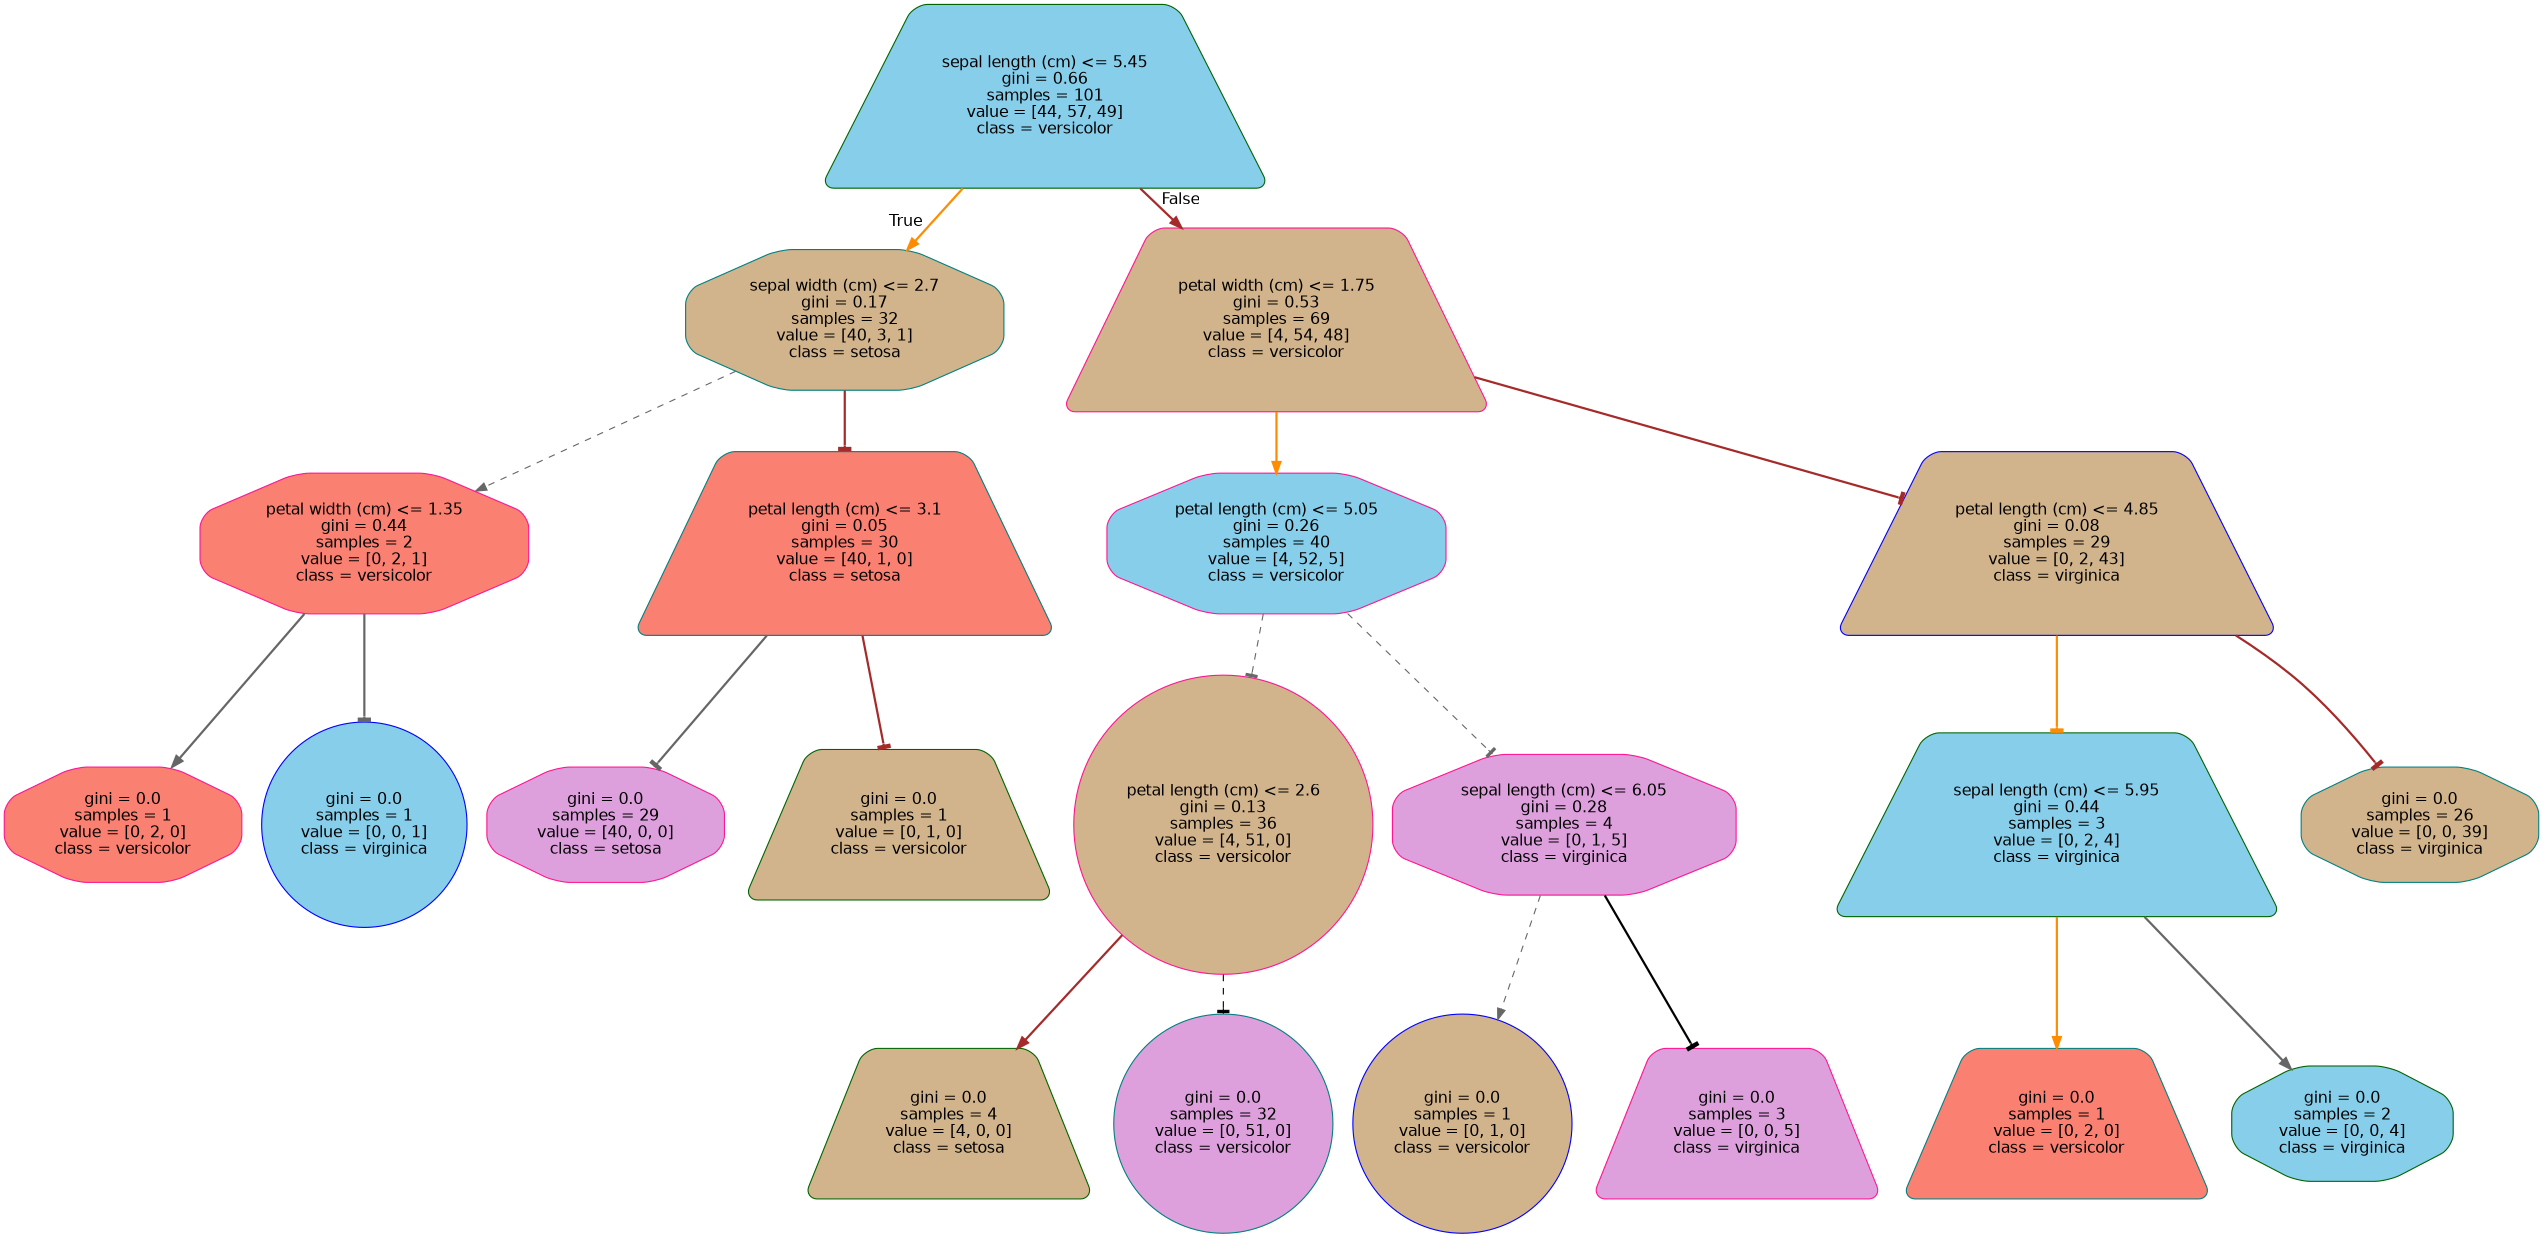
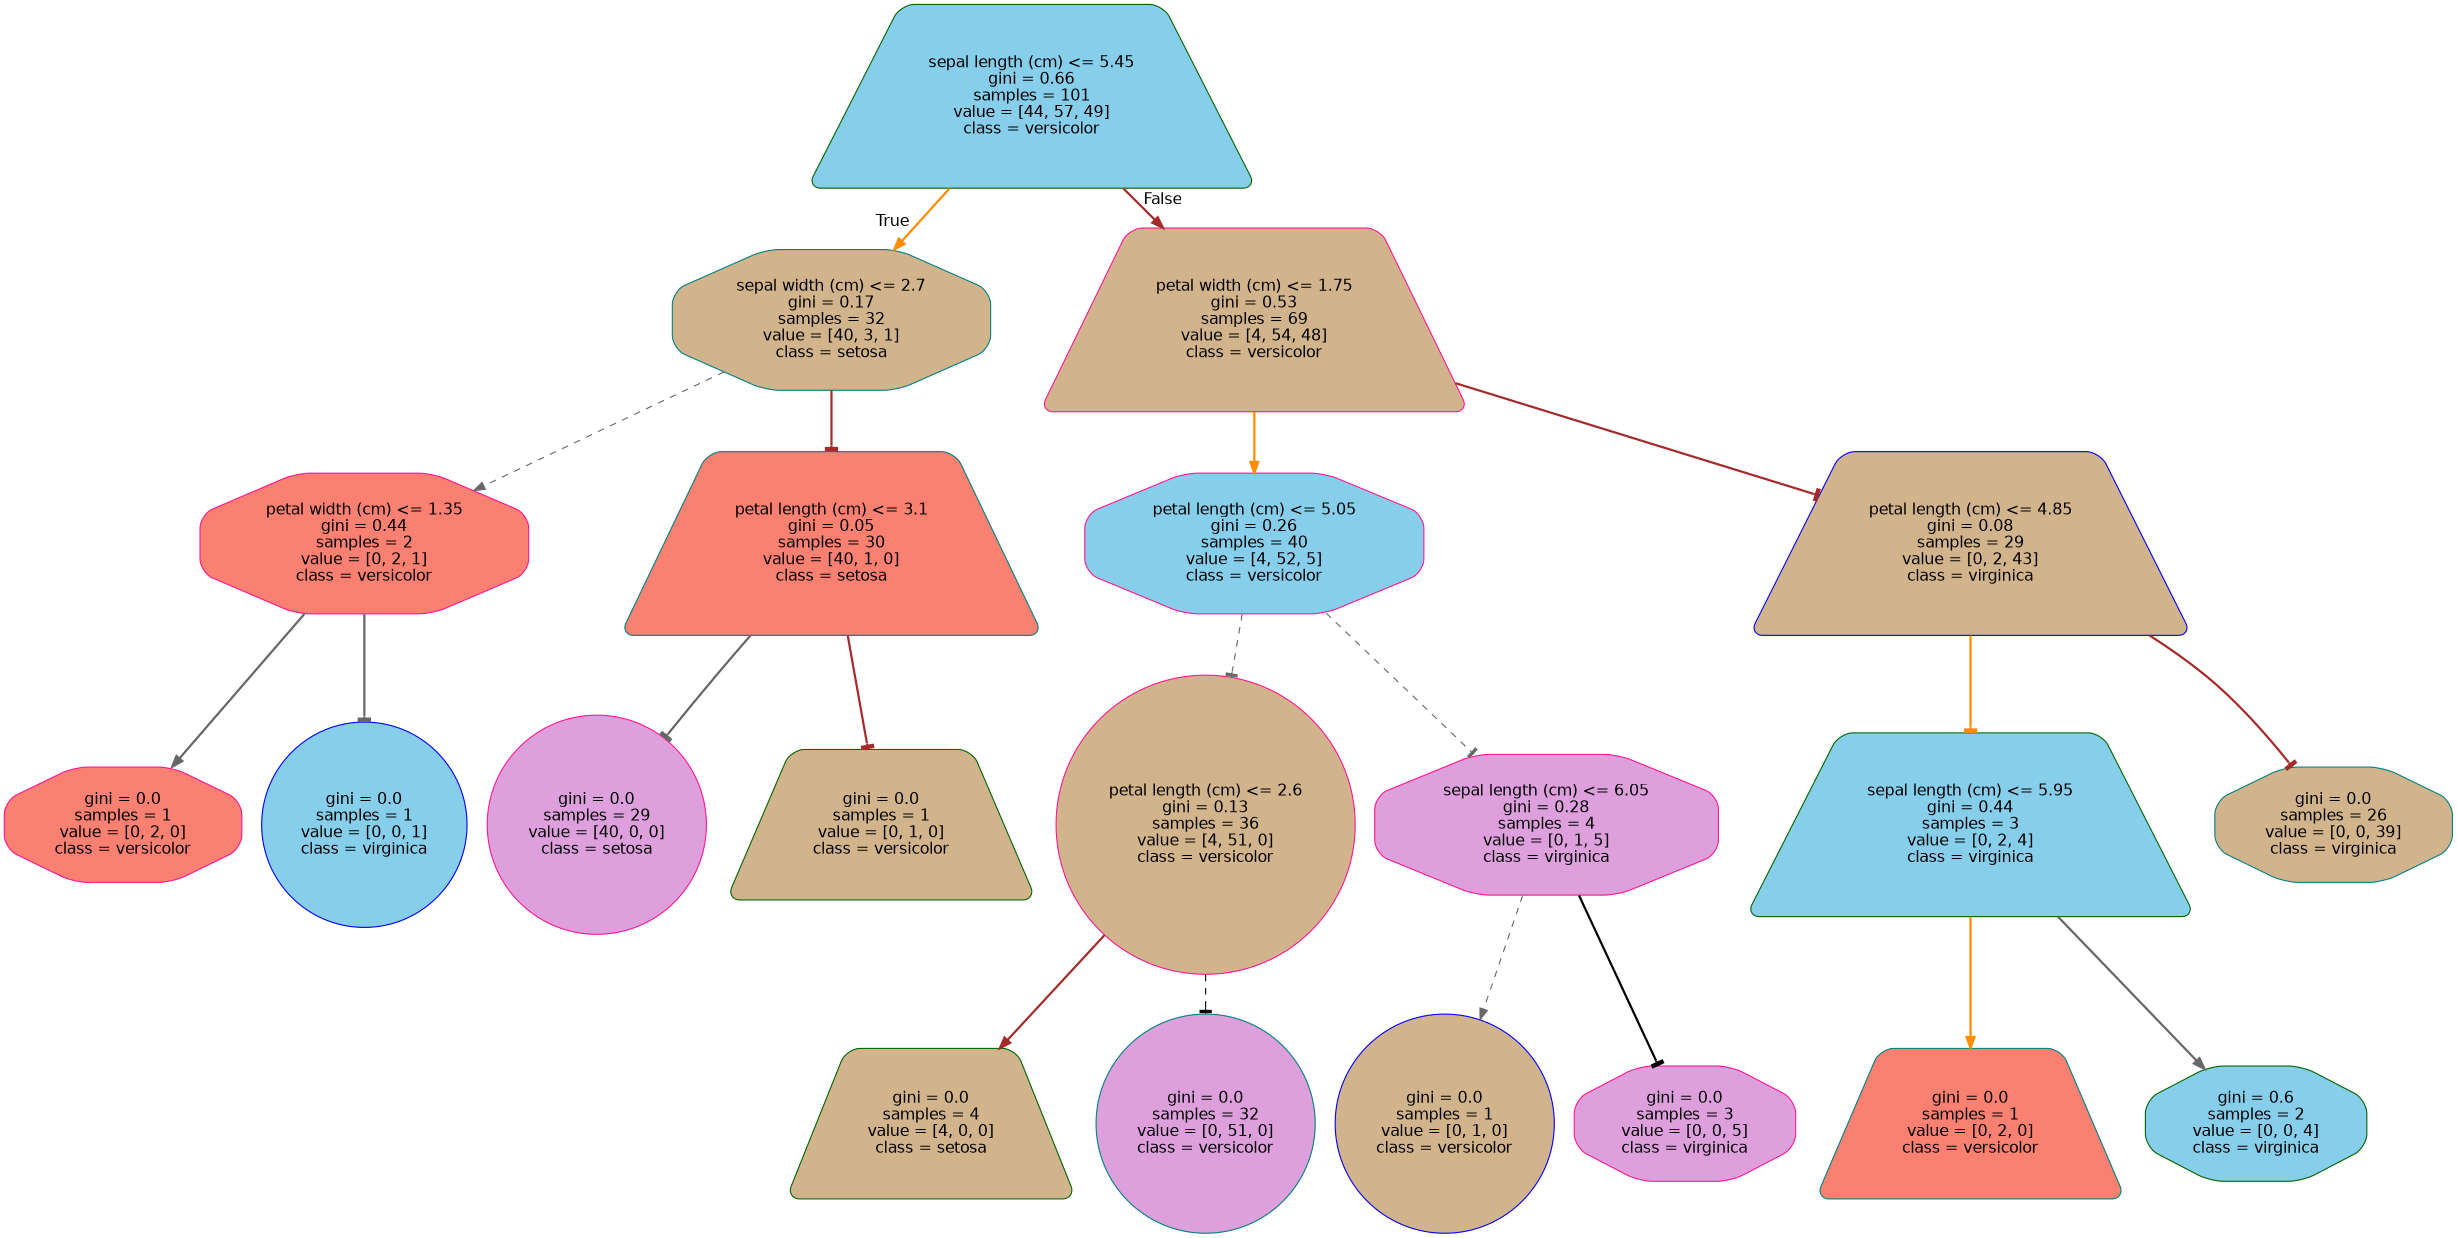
  digraph {
    node [color=deeppink fillcolor=tan fontname=helvetica shape=trapezium style="filled, rounded"]
    edge [arrowhead=tee color=gray40 fontname=helvetica style=bold]
    n1 [color=darkgreen fillcolor=skyblue label="sepal length (cm) <= 5.45\ngini = 0.66\nsamples = 101\nvalue = [44, 57, 49]\nclass = versicolor"]
    n2 [color=teal label="sepal width (cm) <= 2.7\ngini = 0.17\nsamples = 32\nvalue = [40, 3, 1]\nclass = setosa" shape=octagon]
    n3 [label="petal width (cm) <= 1.75\ngini = 0.53\nsamples = 69\nvalue = [4, 54, 48]\nclass = versicolor"]
    n4 [fillcolor=salmon label="petal width (cm) <= 1.35\ngini = 0.44\nsamples = 2\nvalue = [0, 2, 1]\nclass = versicolor" shape=octagon]
    n5 [color=teal fillcolor=salmon label="petal length (cm) <= 3.1\ngini = 0.05\nsamples = 30\nvalue = [40, 1, 0]\nclass = setosa"]
    n6 [fillcolor=skyblue label="petal length (cm) <= 5.05\ngini = 0.26\nsamples = 40\nvalue = [4, 52, 5]\nclass = versicolor" shape=octagon]
    n7 [color=blue label="petal length (cm) <= 4.85\ngini = 0.08\nsamples = 29\nvalue = [0, 2, 43]\nclass = virginica"]
    n8 [fillcolor=salmon label="gini = 0.0\nsamples = 1\nvalue = [0, 2, 0]\nclass = versicolor" shape=octagon]
    n9 [color=blue fillcolor=skyblue label="gini = 0.0\nsamples = 1\nvalue = [0, 0, 1]\nclass = virginica" shape=circle]
-   n10 [fillcolor=plum label="gini = 0.0\nsamples = 29\nvalue = [40, 0, 0]\nclass = setosa" shape=octagon]
+   n10 [fillcolor=plum label="gini = 0.0\nsamples = 29\nvalue = [40, 0, 0]\nclass = setosa" shape=circle]
    n11 [color=darkgreen label="gini = 0.0\nsamples = 1\nvalue = [0, 1, 0]\nclass = versicolor"]
    n12 [label="petal length (cm) <= 2.6\ngini = 0.13\nsamples = 36\nvalue = [4, 51, 0]\nclass = versicolor" shape=circle]
    n13 [fillcolor=plum label="sepal length (cm) <= 6.05\ngini = 0.28\nsamples = 4\nvalue = [0, 1, 5]\nclass = virginica" shape=octagon]
    n14 [color=darkgreen fillcolor=skyblue label="sepal length (cm) <= 5.95\ngini = 0.44\nsamples = 3\nvalue = [0, 2, 4]\nclass = virginica"]
    n15 [color=teal label="gini = 0.0\nsamples = 26\nvalue = [0, 0, 39]\nclass = virginica" shape=octagon]
    n16 [color=darkgreen label="gini = 0.0\nsamples = 4\nvalue = [4, 0, 0]\nclass = setosa"]
    n17 [color=teal fillcolor=plum label="gini = 0.0\nsamples = 32\nvalue = [0, 51, 0]\nclass = versicolor" shape=circle]
    n18 [color=blue label="gini = 0.0\nsamples = 1\nvalue = [0, 1, 0]\nclass = versicolor" shape=circle]
-   n19 [fillcolor=plum label="gini = 0.0\nsamples = 3\nvalue = [0, 0, 5]\nclass = virginica"]
+   n19 [fillcolor=plum label="gini = 0.0\nsamples = 3\nvalue = [0, 0, 5]\nclass = virginica" shape=octagon]
    n20 [color=teal fillcolor=salmon label="gini = 0.0\nsamples = 1\nvalue = [0, 2, 0]\nclass = versicolor"]
-   n21 [color=darkgreen fillcolor=skyblue label="gini = 0.0\nsamples = 2\nvalue = [0, 0, 4]\nclass = virginica" shape=octagon]
+   n21 [color=darkgreen fillcolor=skyblue label="gini = 0.6\nsamples = 2\nvalue = [0, 0, 4]\nclass = virginica" shape=octagon]
    n1 -> n2 [arrowhead=normal color=darkorange headlabel=True labelangle=45 labeldistance=2.5]
    n1 -> n3 [arrowhead=normal color=brown headlabel=False labelangle=-45 labeldistance=2.5]
    n2 -> n4 [arrowhead=normal style=dashed]
    n2 -> n5 [color=brown]
    n3 -> n6 [arrowhead=normal color=darkorange]
    n3 -> n7 [color=brown]
    n4 -> n8 [arrowhead=normal]
    n4 -> n9
    n5 -> n10
    n5 -> n11 [color=brown]
    n6 -> n12 [style=dashed]
    n6 -> n13 [style=dashed]
    n7 -> n14 [color=darkorange]
    n7 -> n15 [color=brown]
    n12 -> n16 [arrowhead=normal color=brown]
    n12 -> n17 [color=black style=dashed]
    n13 -> n18 [arrowhead=normal style=dashed]
    n13 -> n19 [color=black]
    n14 -> n20 [arrowhead=normal color=darkorange]
    n14 -> n21 [arrowhead=normal]
  }
